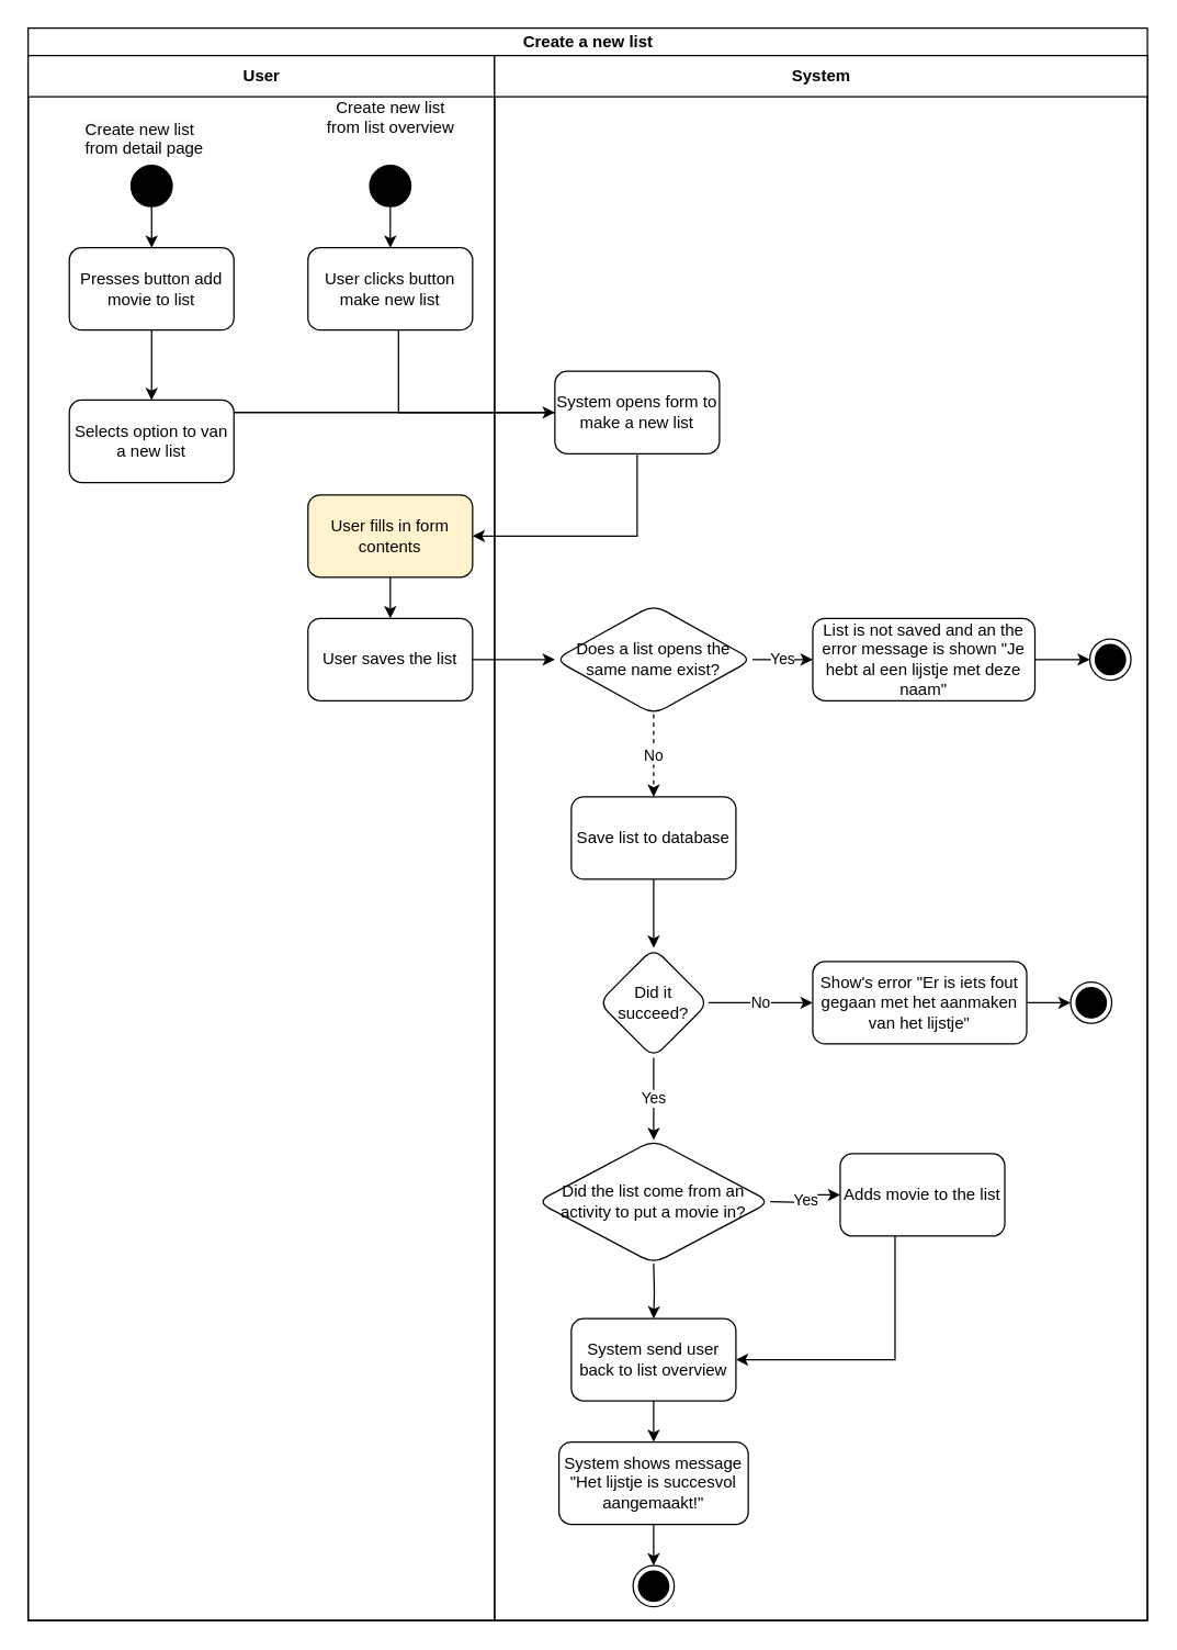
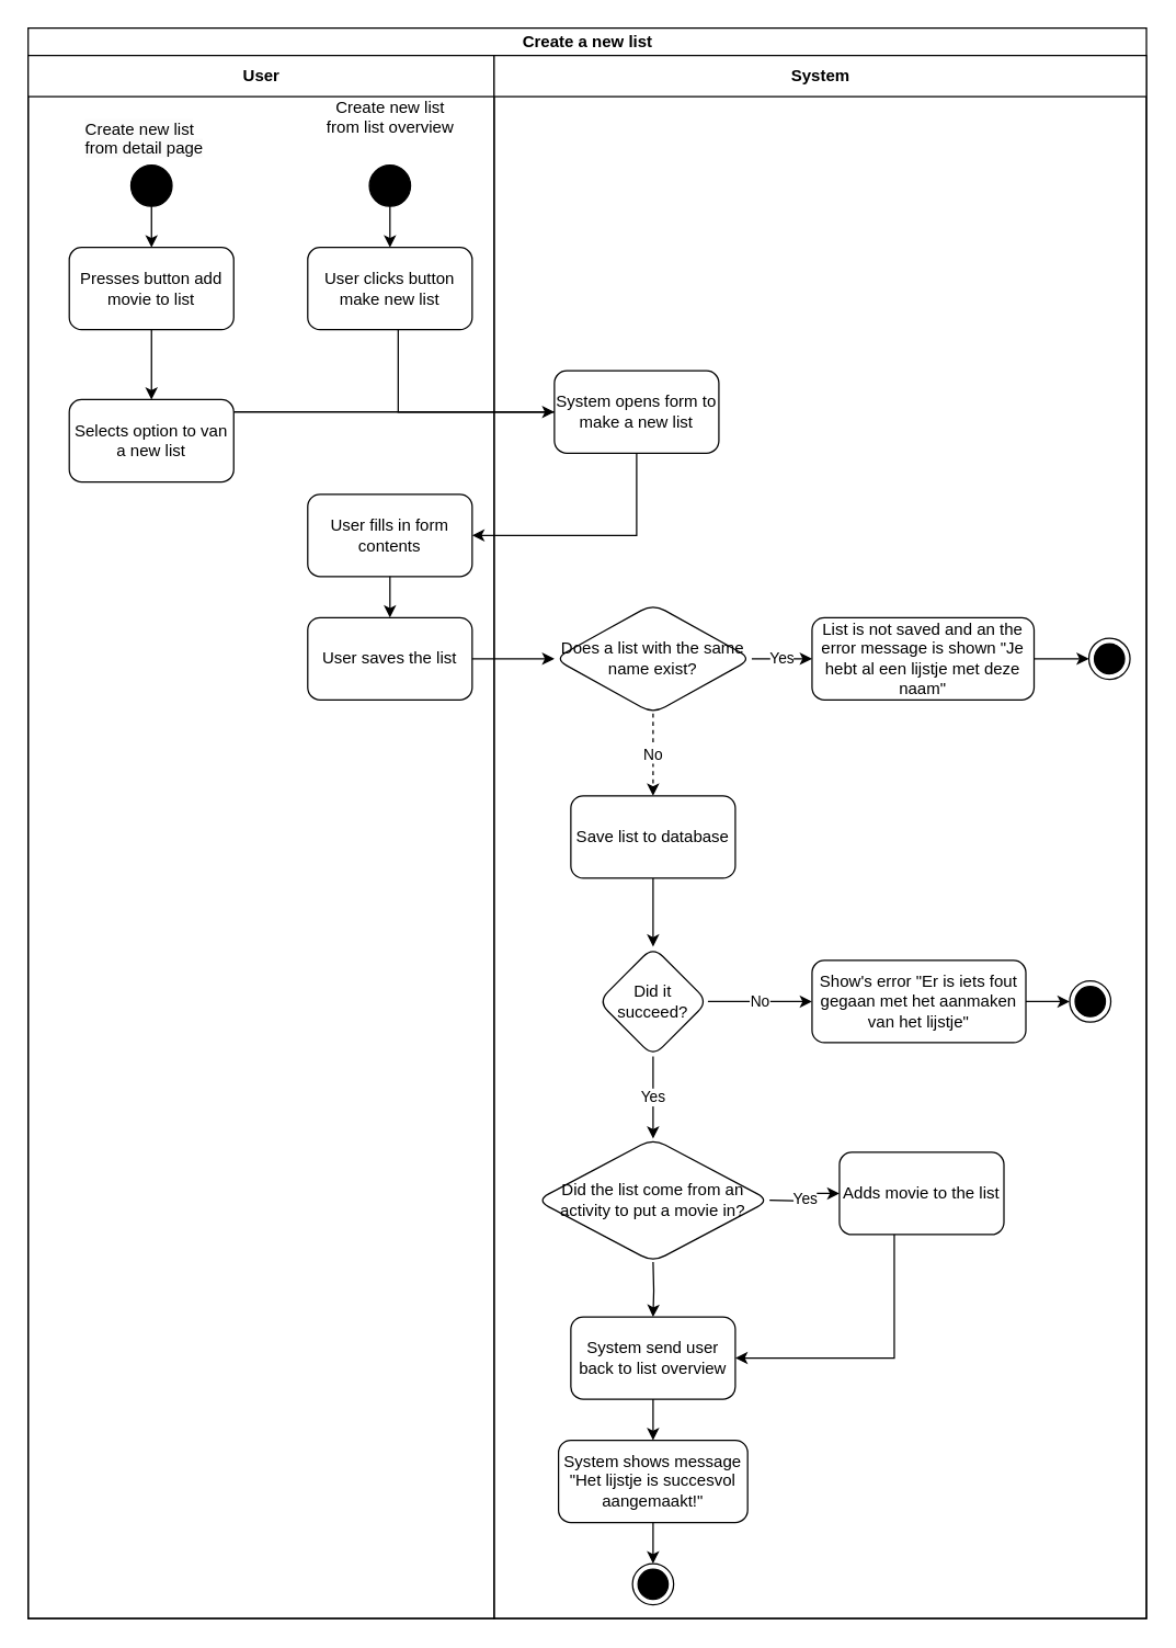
  <mxCell id="0" />
  <mxCell id="1" parent="0" />
  <mxCell id="2" value="Create a new list" style="swimlane;childLayout=stackLayout;resizeParent=1;resizeParentMax=0;startSize=20;html=1;" parent="1" vertex="1"><mxGeometry x="20" y="20" width="816" height="1160" as="geometry" /></mxCell>
  <mxCell id="3" value="" style="edgeStyle=orthogonalEdgeStyle;rounded=0;orthogonalLoop=1;jettySize=auto;html=1;entryX=0;entryY=0.5;entryDx=0;entryDy=0;" parent="2" source="13" target="19" edge="1"><mxGeometry relative="1" as="geometry"><Array as="points"><mxPoint x="384" y="281" /></Array></mxGeometry></mxCell>
  <mxCell id="4" value="User" style="swimlane;startSize=30;html=1;" parent="2" vertex="1"><mxGeometry y="20" width="340" height="1140" as="geometry" /></mxCell>
  <mxCell id="5" value="User clicks button make new list" style="rounded=1;whiteSpace=wrap;html=1;" parent="4" vertex="1"><mxGeometry x="204.0" y="140" width="120" height="60" as="geometry" /></mxCell>
  <mxCell id="6" value="&lt;span style=&quot;color: rgb(0, 0, 0); font-family: Helvetica; font-size: 12px; font-style: normal; font-variant-ligatures: normal; font-variant-caps: normal; font-weight: 400; letter-spacing: normal; orphans: 2; text-align: center; text-indent: 0px; text-transform: none; widows: 2; word-spacing: 0px; -webkit-text-stroke-width: 0px; background-color: rgb(251, 251, 251); text-decoration-thickness: initial; text-decoration-style: initial; text-decoration-color: initial; float: none; display: inline !important;&quot;&gt;Create new list from detail page&lt;/span&gt;" style="text;whiteSpace=wrap;html=1;" parent="4" vertex="1"><mxGeometry x="40.0" y="40" width="100" height="40" as="geometry" /></mxCell>
  <mxCell id="7" value="" style="edgeStyle=orthogonalEdgeStyle;rounded=0;orthogonalLoop=1;jettySize=auto;html=1;" parent="4" source="8" target="5" edge="1"><mxGeometry relative="1" as="geometry" /></mxCell>
  <mxCell id="8" value="" style="ellipse;fillColor=strokeColor;" parent="4" vertex="1"><mxGeometry x="249.0" y="80" width="30" height="30" as="geometry" /></mxCell>
  <mxCell id="9" value="Create new list &lt;br&gt;from list overview" style="text;html=1;align=center;verticalAlign=middle;resizable=0;points=[];autosize=1;strokeColor=none;fillColor=none;" parent="4" vertex="1"><mxGeometry x="204.0" y="25" width="120" height="40" as="geometry" /></mxCell>
  <mxCell id="10" value="" style="ellipse;fillColor=strokeColor;" parent="4" vertex="1"><mxGeometry x="75.0" y="80" width="30" height="30" as="geometry" /></mxCell>
  <mxCell id="11" value="Presses button add movie to list" style="rounded=1;whiteSpace=wrap;html=1;" parent="4" vertex="1"><mxGeometry x="30.0" y="140" width="120" height="60" as="geometry" /></mxCell>
  <mxCell id="12" value="" style="edgeStyle=orthogonalEdgeStyle;rounded=0;orthogonalLoop=1;jettySize=auto;html=1;" parent="4" source="10" target="11" edge="1"><mxGeometry relative="1" as="geometry" /></mxCell>
  <mxCell id="13" value="Selects option to van a new list" style="whiteSpace=wrap;html=1;rounded=1;" parent="4" vertex="1"><mxGeometry x="30.0" y="251" width="120" height="60" as="geometry" /></mxCell>
  <mxCell id="14" value="" style="edgeStyle=orthogonalEdgeStyle;rounded=0;orthogonalLoop=1;jettySize=auto;html=1;entryX=0.5;entryY=0;entryDx=0;entryDy=0;" parent="4" source="11" target="13" edge="1"><mxGeometry relative="1" as="geometry" /></mxCell>
- <mxCell id="15" value="User fills in form contents" style="whiteSpace=wrap;html=1;rounded=1;fillColor=#fff2cc;" parent="4" vertex="1"><mxGeometry x="204" y="320" width="120" height="60" as="geometry" /></mxCell>
+ <mxCell id="15" value="User fills in form contents" style="whiteSpace=wrap;html=1;rounded=1;" parent="4" vertex="1"><mxGeometry x="204" y="320" width="120" height="60" as="geometry" /></mxCell>
  <mxCell id="16" value="User saves the list" style="whiteSpace=wrap;html=1;rounded=1;" parent="4" vertex="1"><mxGeometry x="204" y="410" width="120" height="60" as="geometry" /></mxCell>
  <mxCell id="17" value="" style="edgeStyle=orthogonalEdgeStyle;rounded=0;orthogonalLoop=1;jettySize=auto;html=1;" parent="4" source="15" target="16" edge="1"><mxGeometry relative="1" as="geometry" /></mxCell>
  <mxCell id="18" value="System" style="swimlane;startSize=30;html=1;" parent="2" vertex="1"><mxGeometry x="340" y="20" width="476" height="1140" as="geometry" /></mxCell>
  <mxCell id="19" value="System opens form to make a new list" style="whiteSpace=wrap;html=1;rounded=1;" parent="18" vertex="1"><mxGeometry x="44" y="230" width="120" height="60" as="geometry" /></mxCell>
- <mxCell id="20" value="Does a list opens the same name exist?" style="rhombus;whiteSpace=wrap;html=1;rounded=1;" parent="18" vertex="1"><mxGeometry x="44" y="400" width="144" height="80" as="geometry" /></mxCell>
+ <mxCell id="20" value="Does a list with the same name exist?" style="rhombus;whiteSpace=wrap;html=1;rounded=1;" parent="18" vertex="1"><mxGeometry x="44" y="400" width="144" height="80" as="geometry" /></mxCell>
  <mxCell id="21" value="List is not saved and an the error message is shown &quot;Je hebt al een lijstje met deze naam&quot;" style="whiteSpace=wrap;html=1;rounded=1;" parent="18" vertex="1"><mxGeometry x="232" y="410" width="162" height="60" as="geometry" /></mxCell>
  <mxCell id="22" value="Yes" style="edgeStyle=orthogonalEdgeStyle;rounded=0;orthogonalLoop=1;jettySize=auto;html=1;" parent="18" source="20" target="21" edge="1"><mxGeometry relative="1" as="geometry" /></mxCell>
  <mxCell id="23" value="System send user back to list overview" style="whiteSpace=wrap;html=1;rounded=1;" parent="18" vertex="1"><mxGeometry x="56" y="920" width="120" height="60" as="geometry" /></mxCell>
  <mxCell id="24" value="System shows message &quot;Het lijstje is succesvol aangemaakt!&quot;" style="whiteSpace=wrap;html=1;rounded=1;" parent="18" vertex="1"><mxGeometry x="47" y="1010" width="138" height="60" as="geometry" /></mxCell>
  <mxCell id="25" value="" style="edgeStyle=orthogonalEdgeStyle;rounded=0;orthogonalLoop=1;jettySize=auto;html=1;" parent="18" source="23" target="24" edge="1"><mxGeometry relative="1" as="geometry" /></mxCell>
  <mxCell id="26" value="" style="ellipse;html=1;shape=endState;fillColor=strokeColor;" parent="18" vertex="1"><mxGeometry x="434" y="425" width="30" height="30" as="geometry" /></mxCell>
  <mxCell id="27" value="" style="edgeStyle=orthogonalEdgeStyle;rounded=0;orthogonalLoop=1;jettySize=auto;html=1;" parent="18" source="21" target="26" edge="1"><mxGeometry relative="1" as="geometry" /></mxCell>
  <mxCell id="28" value="" style="ellipse;html=1;shape=endState;fillColor=strokeColor;" parent="18" vertex="1"><mxGeometry x="101" y="1100" width="30" height="30" as="geometry" /></mxCell>
  <mxCell id="29" value="" style="edgeStyle=orthogonalEdgeStyle;rounded=0;orthogonalLoop=1;jettySize=auto;html=1;" parent="18" source="24" target="28" edge="1"><mxGeometry relative="1" as="geometry" /></mxCell>
  <mxCell id="30" value="" style="edgeStyle=orthogonalEdgeStyle;rounded=0;orthogonalLoop=1;jettySize=auto;html=1;" parent="18" target="23" edge="1"><mxGeometry relative="1" as="geometry"><mxPoint x="116" y="880" as="sourcePoint" /></mxGeometry></mxCell>
  <mxCell id="31" value="Did the list come from an activity to put a movie in?" style="rhombus;whiteSpace=wrap;html=1;rounded=1;" parent="18" vertex="1"><mxGeometry x="31" y="790" width="170" height="90" as="geometry" /></mxCell>
  <mxCell id="32" value="Save list to database" style="whiteSpace=wrap;html=1;rounded=1;" parent="18" vertex="1"><mxGeometry x="56" y="540" width="120" height="60" as="geometry" /></mxCell>
  <mxCell id="33" value="No" style="edgeStyle=orthogonalEdgeStyle;rounded=0;orthogonalLoop=1;jettySize=auto;html=1;dashed=1;" parent="18" source="20" target="32" edge="1"><mxGeometry relative="1" as="geometry" /></mxCell>
  <mxCell id="34" style="edgeStyle=orthogonalEdgeStyle;rounded=0;orthogonalLoop=1;jettySize=auto;html=1;entryX=1;entryY=0.5;entryDx=0;entryDy=0;" parent="18" source="35" target="23" edge="1"><mxGeometry relative="1" as="geometry"><Array as="points"><mxPoint x="292" y="950" /></Array></mxGeometry></mxCell>
  <mxCell id="35" value="Adds movie to the list" style="whiteSpace=wrap;html=1;rounded=1;" parent="18" vertex="1"><mxGeometry x="252" y="800" width="120" height="60" as="geometry" /></mxCell>
  <mxCell id="36" value="Yes" style="edgeStyle=orthogonalEdgeStyle;rounded=0;orthogonalLoop=1;jettySize=auto;html=1;" parent="18" target="35" edge="1"><mxGeometry relative="1" as="geometry"><mxPoint x="201" y="835" as="sourcePoint" /></mxGeometry></mxCell>
  <mxCell id="37" value="Yes" style="edgeStyle=orthogonalEdgeStyle;rounded=0;orthogonalLoop=1;jettySize=auto;html=1;" parent="18" source="38" edge="1"><mxGeometry relative="1" as="geometry"><mxPoint x="116" y="790" as="targetPoint" /></mxGeometry></mxCell>
  <mxCell id="38" value="Did it succeed?" style="rhombus;whiteSpace=wrap;html=1;rounded=1;" parent="18" vertex="1"><mxGeometry x="76" y="650" width="80" height="80" as="geometry" /></mxCell>
  <mxCell id="39" value="" style="edgeStyle=orthogonalEdgeStyle;rounded=0;orthogonalLoop=1;jettySize=auto;html=1;" parent="18" source="32" target="38" edge="1"><mxGeometry relative="1" as="geometry" /></mxCell>
  <mxCell id="40" value="Show's error &quot;Er is iets fout gegaan met het aanmaken van het lijstje&quot;" style="whiteSpace=wrap;html=1;rounded=1;" parent="18" vertex="1"><mxGeometry x="232" y="660" width="156" height="60" as="geometry" /></mxCell>
  <mxCell id="41" value="No" style="edgeStyle=orthogonalEdgeStyle;rounded=0;orthogonalLoop=1;jettySize=auto;html=1;" parent="18" source="38" target="40" edge="1"><mxGeometry relative="1" as="geometry" /></mxCell>
  <mxCell id="42" value="" style="edgeStyle=orthogonalEdgeStyle;rounded=0;orthogonalLoop=1;jettySize=auto;html=1;endArrow=none;endFill=0;startArrow=classic;startFill=1;" parent="18" source="43" target="40" edge="1"><mxGeometry relative="1" as="geometry" /></mxCell>
  <mxCell id="43" value="" style="ellipse;html=1;shape=endState;fillColor=strokeColor;" parent="18" vertex="1"><mxGeometry x="420" y="675" width="30" height="30" as="geometry" /></mxCell>
  <mxCell id="44" value="" style="edgeStyle=orthogonalEdgeStyle;rounded=0;orthogonalLoop=1;jettySize=auto;html=1;exitX=0.5;exitY=1;exitDx=0;exitDy=0;" parent="2" source="19" target="15" edge="1"><mxGeometry relative="1" as="geometry"><Array as="points"><mxPoint x="444" y="370" /></Array></mxGeometry></mxCell>
  <mxCell id="45" value="" style="edgeStyle=orthogonalEdgeStyle;rounded=0;orthogonalLoop=1;jettySize=auto;html=1;" parent="2" source="16" target="20" edge="1"><mxGeometry relative="1" as="geometry" /></mxCell>
  <mxCell id="46" style="edgeStyle=orthogonalEdgeStyle;rounded=0;orthogonalLoop=1;jettySize=auto;html=1;entryX=0;entryY=0.5;entryDx=0;entryDy=0;endArrow=none;endFill=0;" edge="1" parent="2" source="5" target="19"><mxGeometry relative="1" as="geometry"><Array as="points"><mxPoint x="270" y="280" /></Array></mxGeometry></mxCell>
